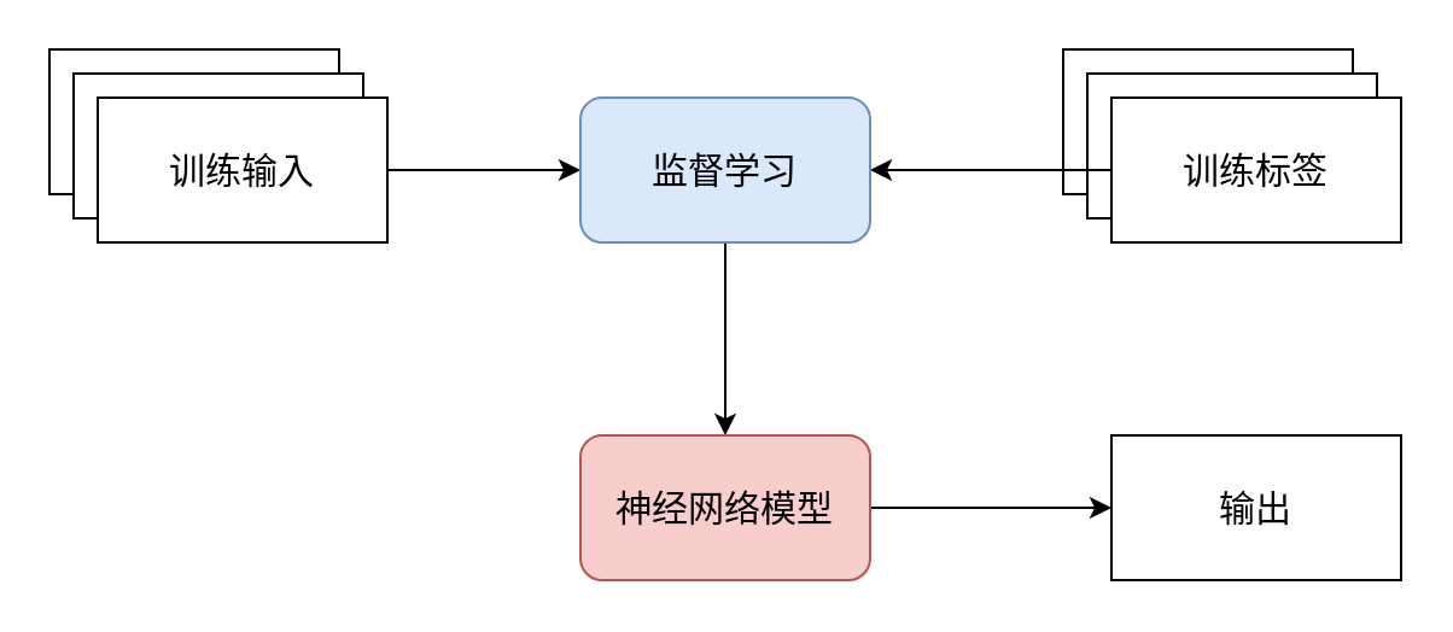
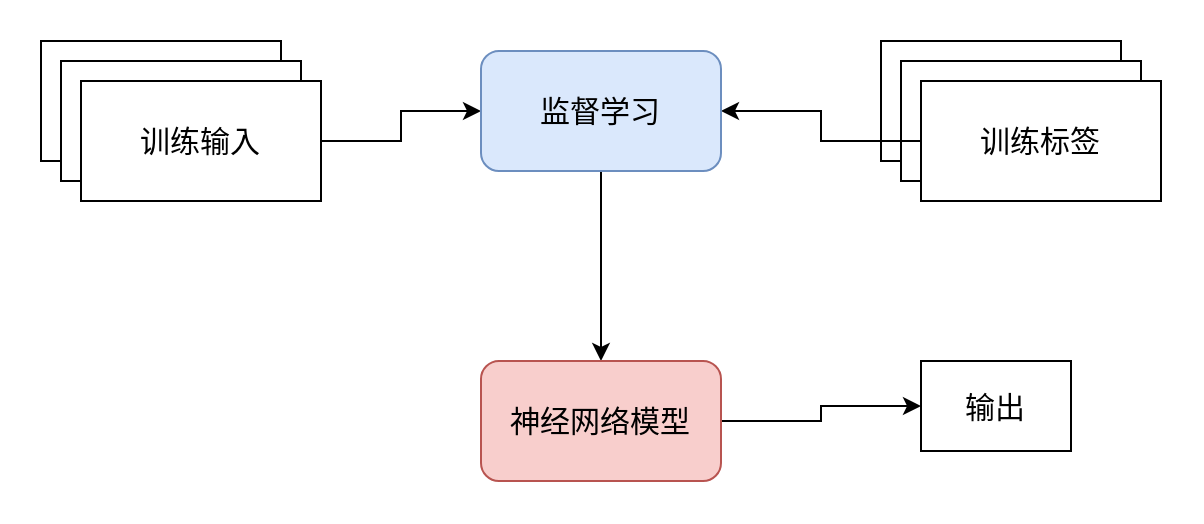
  <mxCell id="0" />
  <mxCell id="1" parent="0" />
  <mxCell id="2" value="" style="rounded=0;whiteSpace=wrap;html=1;" vertex="1" parent="1"><mxGeometry x="20" y="20" width="120" height="60" as="geometry" /></mxCell>
  <mxCell id="3" value="" style="rounded=0;whiteSpace=wrap;html=1;" vertex="1" parent="1"><mxGeometry x="30" y="30" width="120" height="60" as="geometry" /></mxCell>
  <mxCell id="4" value="" style="edgeStyle=orthogonalEdgeStyle;rounded=0;orthogonalLoop=1;jettySize=auto;html=1;" edge="1" parent="1" source="5" target="12"><mxGeometry relative="1" as="geometry" /></mxCell>
  <mxCell id="5" value="&lt;font style=&quot;font-size: 15px;&quot;&gt;训练输入&lt;/font&gt;" style="rounded=0;whiteSpace=wrap;html=1;" vertex="1" parent="1"><mxGeometry x="40" y="40" width="120" height="60" as="geometry" /></mxCell>
  <mxCell id="6" value="" style="rounded=0;whiteSpace=wrap;html=1;" vertex="1" parent="1"><mxGeometry x="440" y="20" width="120" height="60" as="geometry" /></mxCell>
  <mxCell id="7" value="" style="rounded=0;whiteSpace=wrap;html=1;" vertex="1" parent="1"><mxGeometry x="450" y="30" width="120" height="60" as="geometry" /></mxCell>
  <mxCell id="8" value="" style="edgeStyle=orthogonalEdgeStyle;rounded=0;orthogonalLoop=1;jettySize=auto;html=1;" edge="1" parent="1" source="9" target="12"><mxGeometry relative="1" as="geometry" /></mxCell>
  <mxCell id="9" value="&lt;font style=&quot;font-size: 15px;&quot;&gt;训练标签&lt;/font&gt;" style="rounded=0;whiteSpace=wrap;html=1;" vertex="1" parent="1"><mxGeometry x="460" y="40" width="120" height="60" as="geometry" /></mxCell>
- <mxCell id="10" value="&lt;font style=&quot;font-size: 15px;&quot;&gt;输出&lt;/font&gt;" style="rounded=0;whiteSpace=wrap;html=1;" vertex="1" parent="1"><mxGeometry x="460" y="180" width="120" height="60" as="geometry" /></mxCell>
+ <mxCell id="10" value="&lt;font style=&quot;font-size: 15px;&quot;&gt;输出&lt;/font&gt;" style="rounded=0;whiteSpace=wrap;html=1;" vertex="1" parent="1"><mxGeometry x="460" y="180" width="75" height="45" as="geometry" /></mxCell>
  <mxCell id="11" value="" style="edgeStyle=orthogonalEdgeStyle;rounded=0;orthogonalLoop=1;jettySize=auto;html=1;" edge="1" parent="1" source="12" target="14"><mxGeometry relative="1" as="geometry" /></mxCell>
- <mxCell id="12" value="&lt;font style=&quot;font-size: 15px;&quot;&gt;监督学习&lt;/font&gt;" style="rounded=1;whiteSpace=wrap;html=1;fillColor=#dae8fc;strokeColor=#6c8ebf;" vertex="1" parent="1"><mxGeometry x="240" y="40" width="120" height="60" as="geometry" /></mxCell>
+ <mxCell id="12" value="&lt;font style=&quot;font-size: 15px;&quot;&gt;监督学习&lt;/font&gt;" style="rounded=1;whiteSpace=wrap;html=1;fillColor=#dae8fc;strokeColor=#6c8ebf;" vertex="1" parent="1"><mxGeometry x="240" y="25" width="120" height="60" as="geometry" /></mxCell>
  <mxCell id="13" value="" style="edgeStyle=orthogonalEdgeStyle;rounded=0;orthogonalLoop=1;jettySize=auto;html=1;" edge="1" parent="1" source="14" target="10"><mxGeometry relative="1" as="geometry" /></mxCell>
  <mxCell id="14" value="&lt;font style=&quot;font-size: 15px;&quot;&gt;神经网络模型&lt;/font&gt;" style="rounded=1;whiteSpace=wrap;html=1;fillColor=#f8cecc;strokeColor=#b85450;" vertex="1" parent="1"><mxGeometry x="240" y="180" width="120" height="60" as="geometry" /></mxCell>
